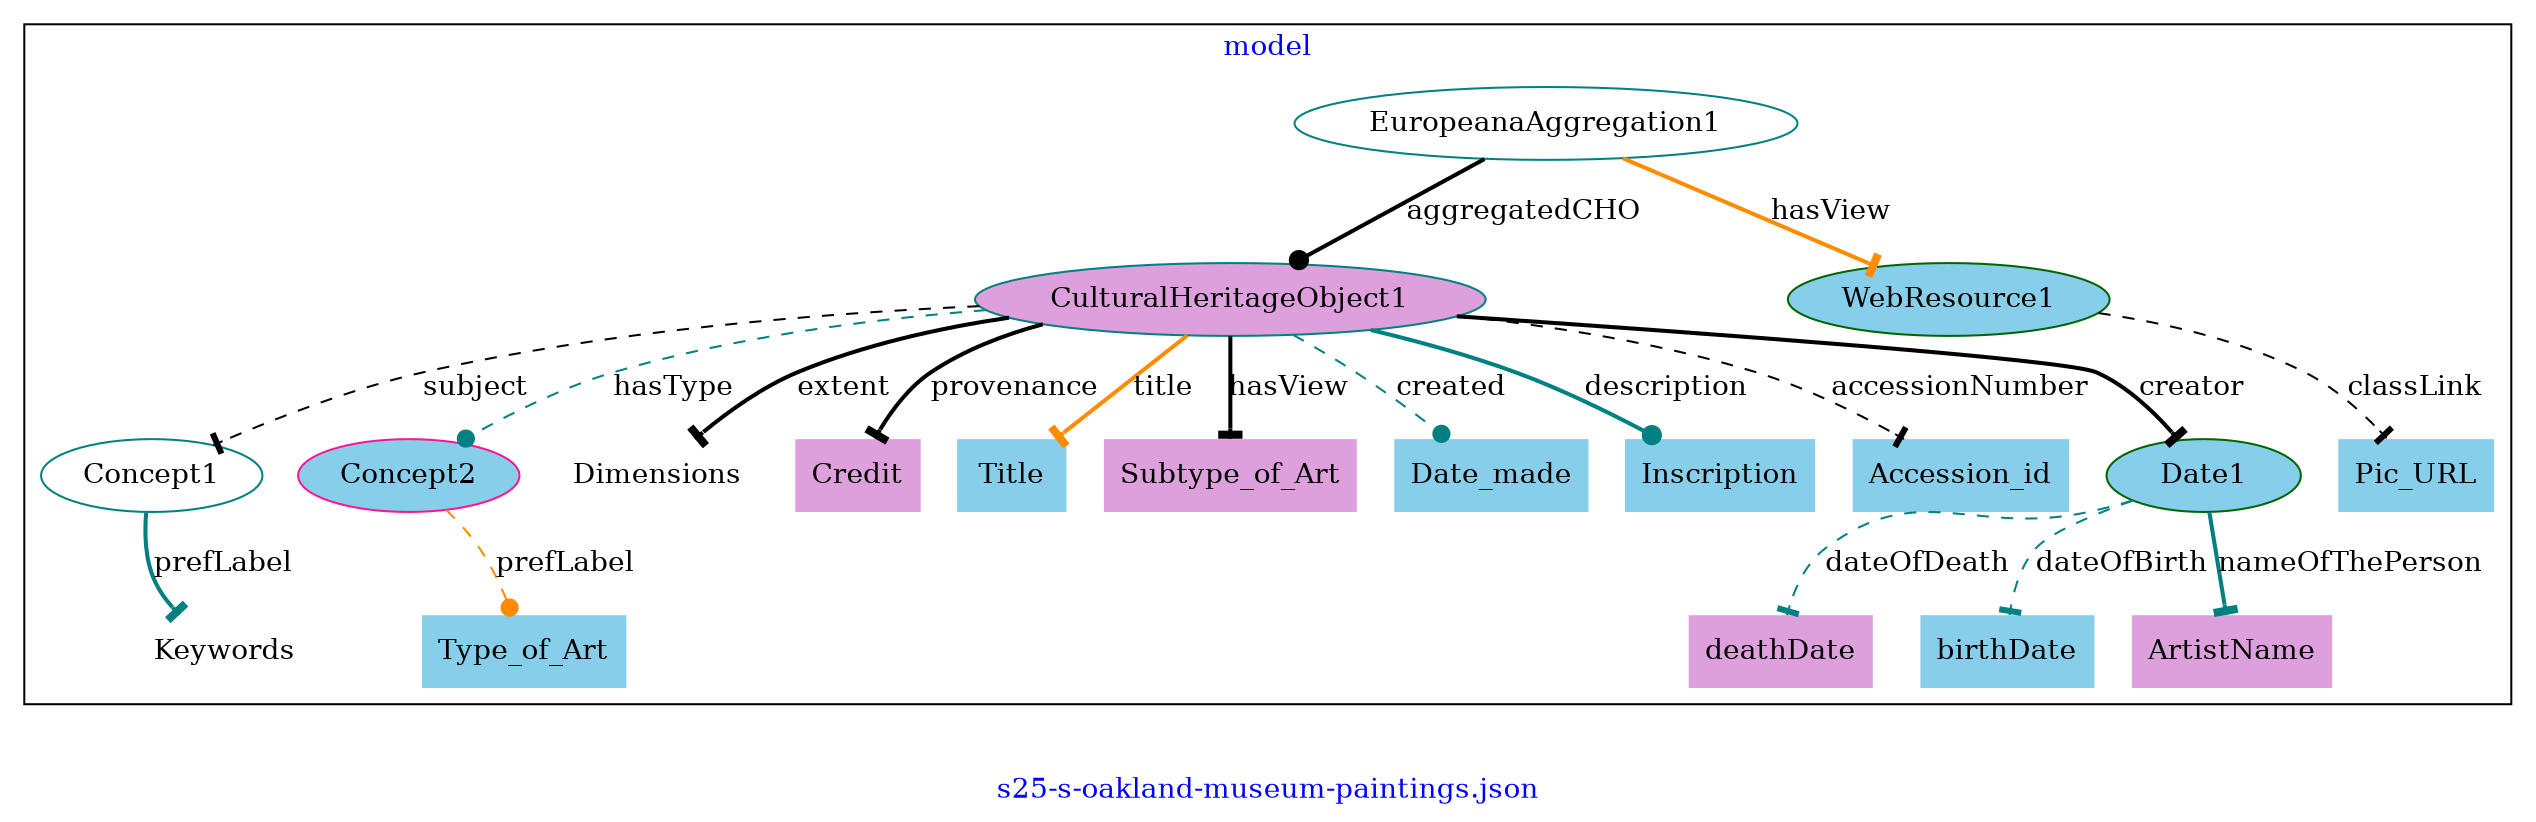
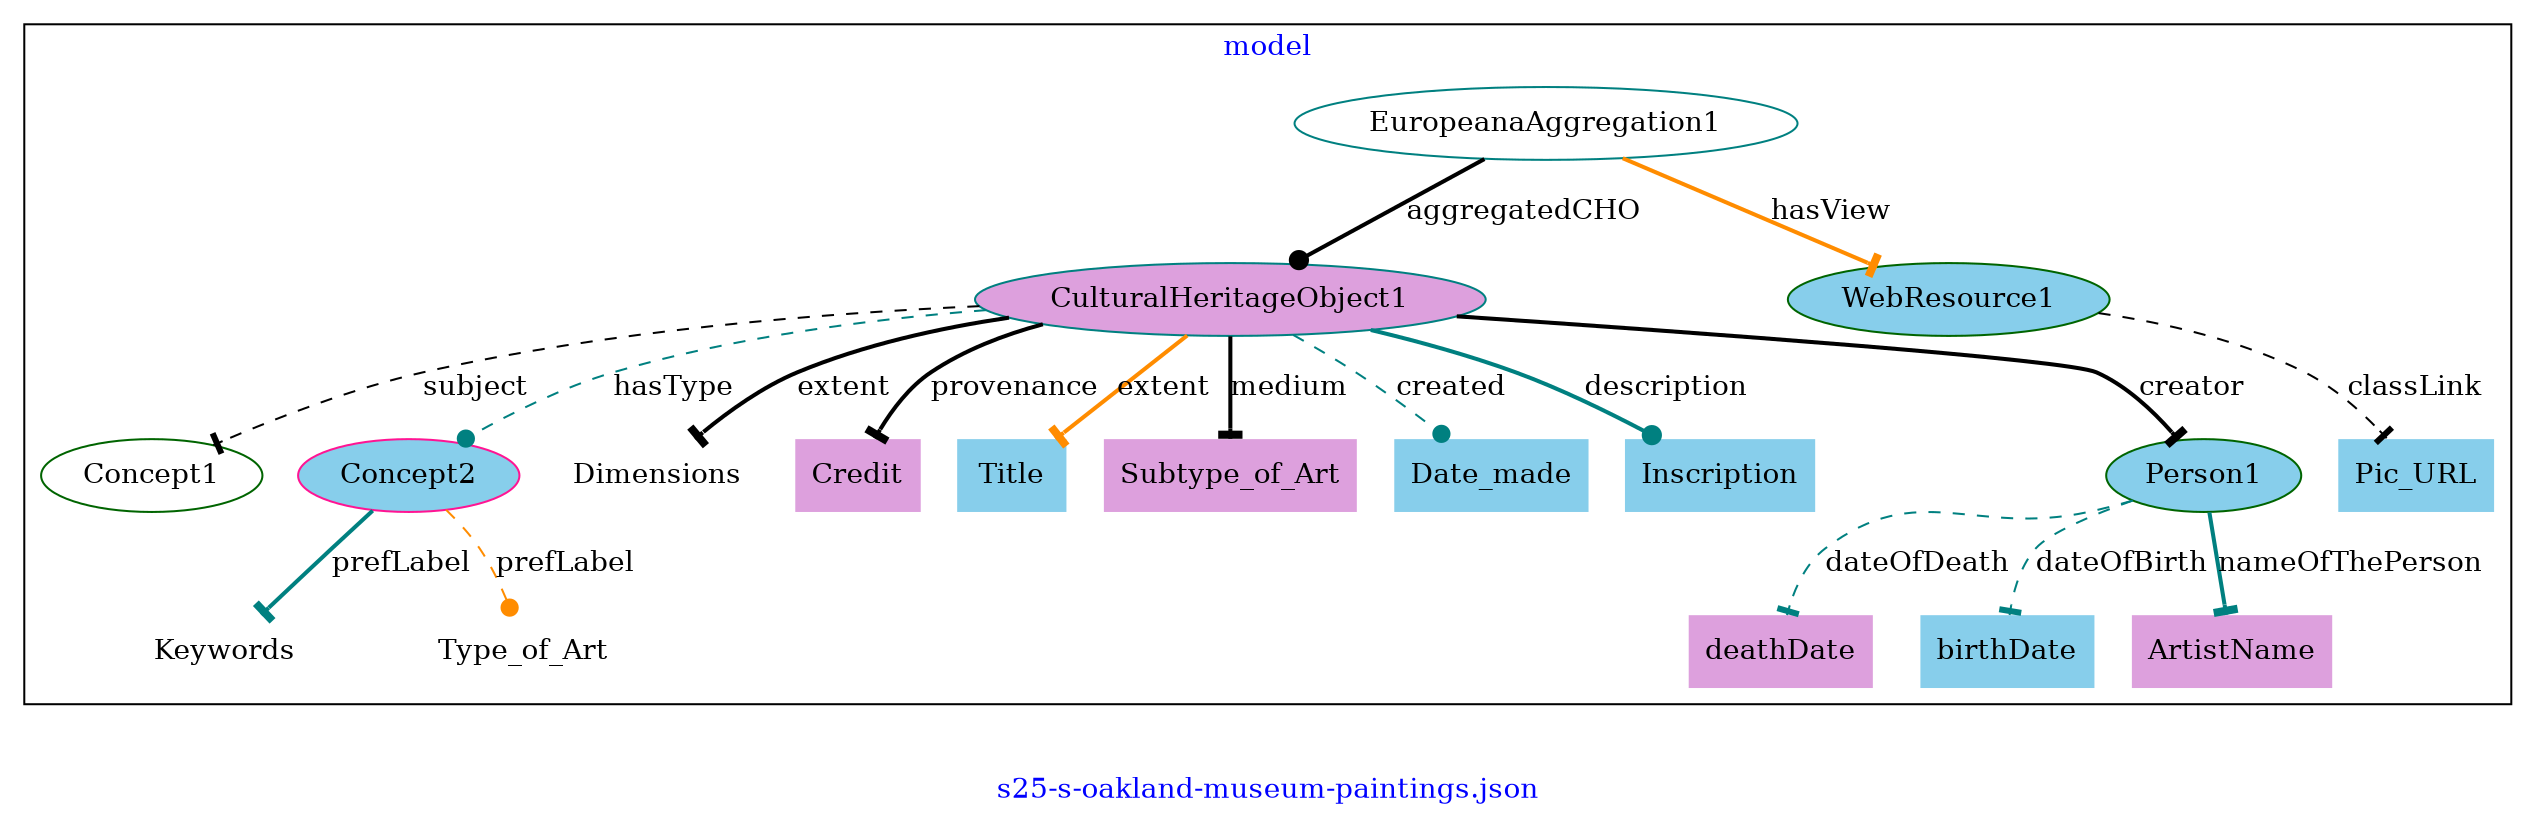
  digraph {
    fontcolor=blue
    label="s25-s-oakland-museum-paintings.json"
    remincross=true
    node [color=teal fillcolor=skyblue style=filled shape=plaintext]
    edge [arrowhead=tee color=black fontcolor=black style=bold]
    n1 [fillcolor=plum label=CulturalHeritageObject1 shape=""]
-   n2 [color=darkgreen label=Date1 shape=""]
-   n3 [fillcolor=white label=Concept1 shape=""]
+   n2 [color=darkgreen label=Person1 shape=""]
+   n3 [color=darkgreen fillcolor=white label=Concept1 shape=""]
    n4 [color=deeppink label=Concept2 shape=""]
    n5 [fillcolor=white label=EuropeanaAggregation1 shape=""]
    n6 [color=darkgreen label=WebResource1 shape=""]
    n7 [label=Pic_URL]
    n8 [color=darkgreen fillcolor=plum label=deathDate]
    n9 [fillcolor=white label=Dimensions]
    n10 [label=birthDate]
    n11 [fillcolor=plum label=Credit]
    n12 [label=Title]
    n13 [fillcolor=plum label=ArtistName]
-   n14 [label=Type_of_Art]
+   n14 [fillcolor=white label=Type_of_Art]
    n15 [color=deeppink fillcolor=plum label=Subtype_of_Art]
    n16 [label=Date_made]
    n17 [color=deeppink label=Inscription]
    n18 [color=deeppink fillcolor=white label=Keywords]
-   n19 [label=Accession_id]
    subgraph cluster_1 {
      label=model
      n1
      n2
      n3
      n4
      n5
      n6
      n7
      n8
      n9
      n10
      n11
      n12
      n13
      n14
      n15
      n16
      n17
      n18
-     n19
    }
    n1 -> n2 [label=creator]
    n1 -> n3 [label=subject style=dashed]
    n1 -> n4 [arrowhead=dot color=teal label=hasType style=dashed]
    n1 -> n9 [label=extent]
    n1 -> n11 [label=provenance]
-   n1 -> n12 [color=darkorange label=title]
-   n1 -> n15 [label=hasView]
+   n1 -> n12 [color=darkorange label=extent]
+   n1 -> n15 [label=medium]
    n1 -> n16 [arrowhead=dot color=teal label=created style=dashed]
    n1 -> n17 [arrowhead=dot color=teal label=description]
-   n1 -> n19 [label=accessionNumber style=dashed]
    n2 -> n8 [color=teal label=dateOfDeath style=dashed]
    n2 -> n10 [color=teal label=dateOfBirth style=dashed]
    n2 -> n13 [color=teal label=nameOfThePerson]
-   n3 -> n18 [color=teal label=prefLabel]
+   n4 -> n18 [color=teal label=prefLabel]
    n4 -> n14 [arrowhead=dot color=darkorange label=prefLabel style=dashed]
    n5 -> n1 [arrowhead=dot label=aggregatedCHO]
    n5 -> n6 [color=darkorange label=hasView]
    n6 -> n7 [label=classLink style=dashed]
  }
